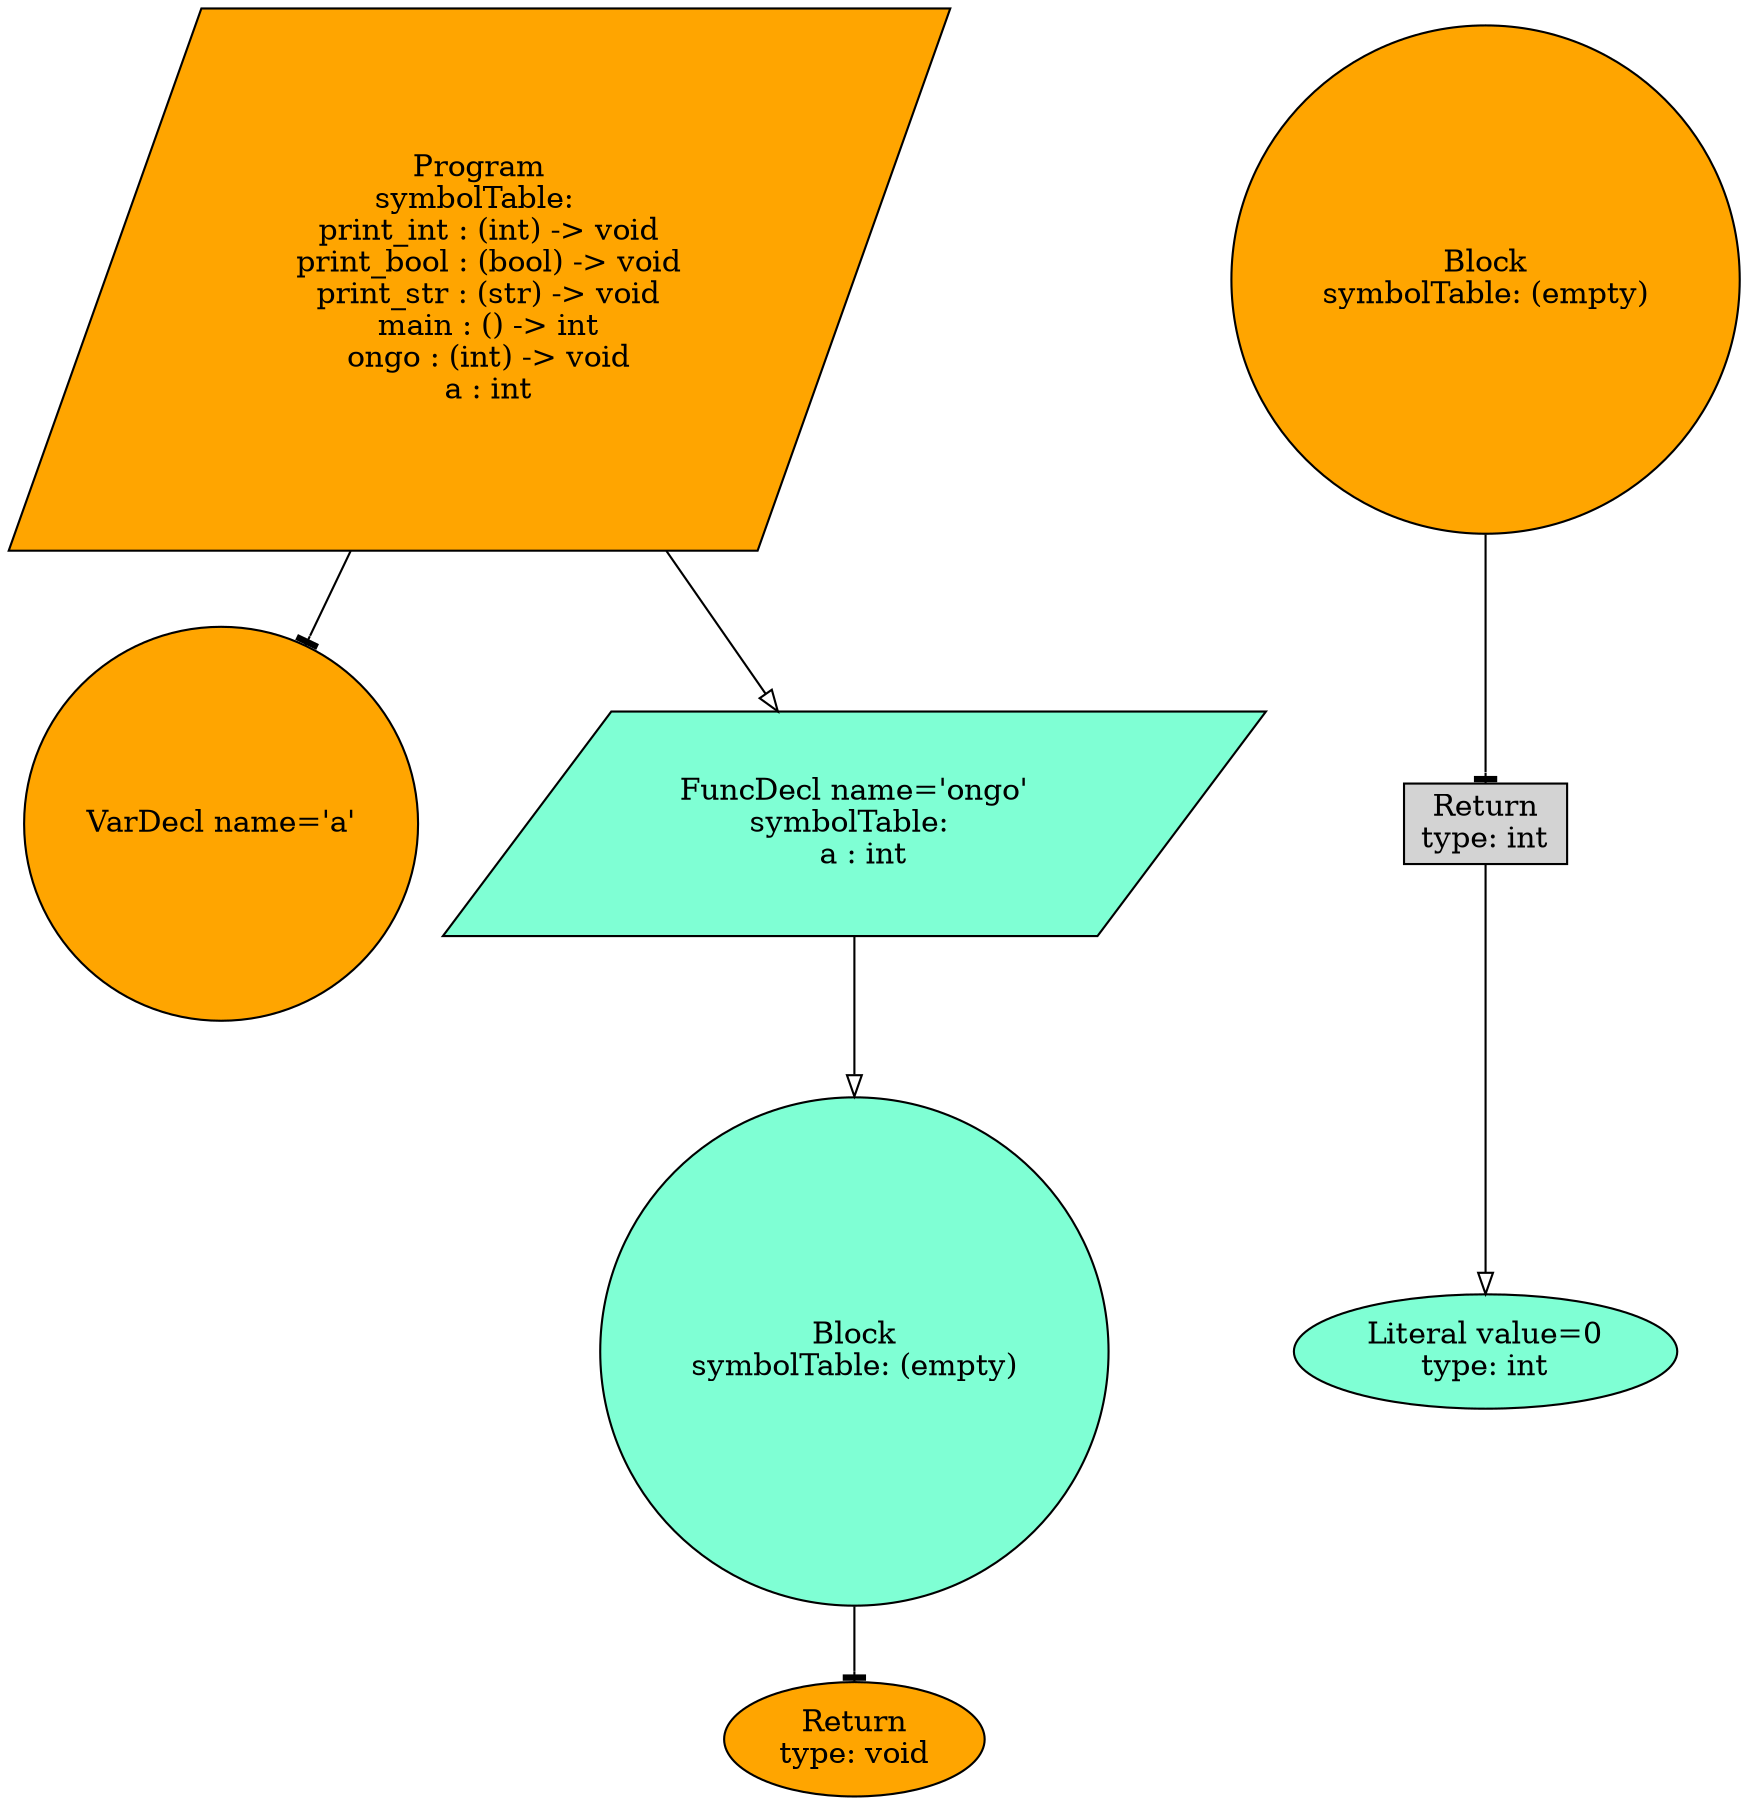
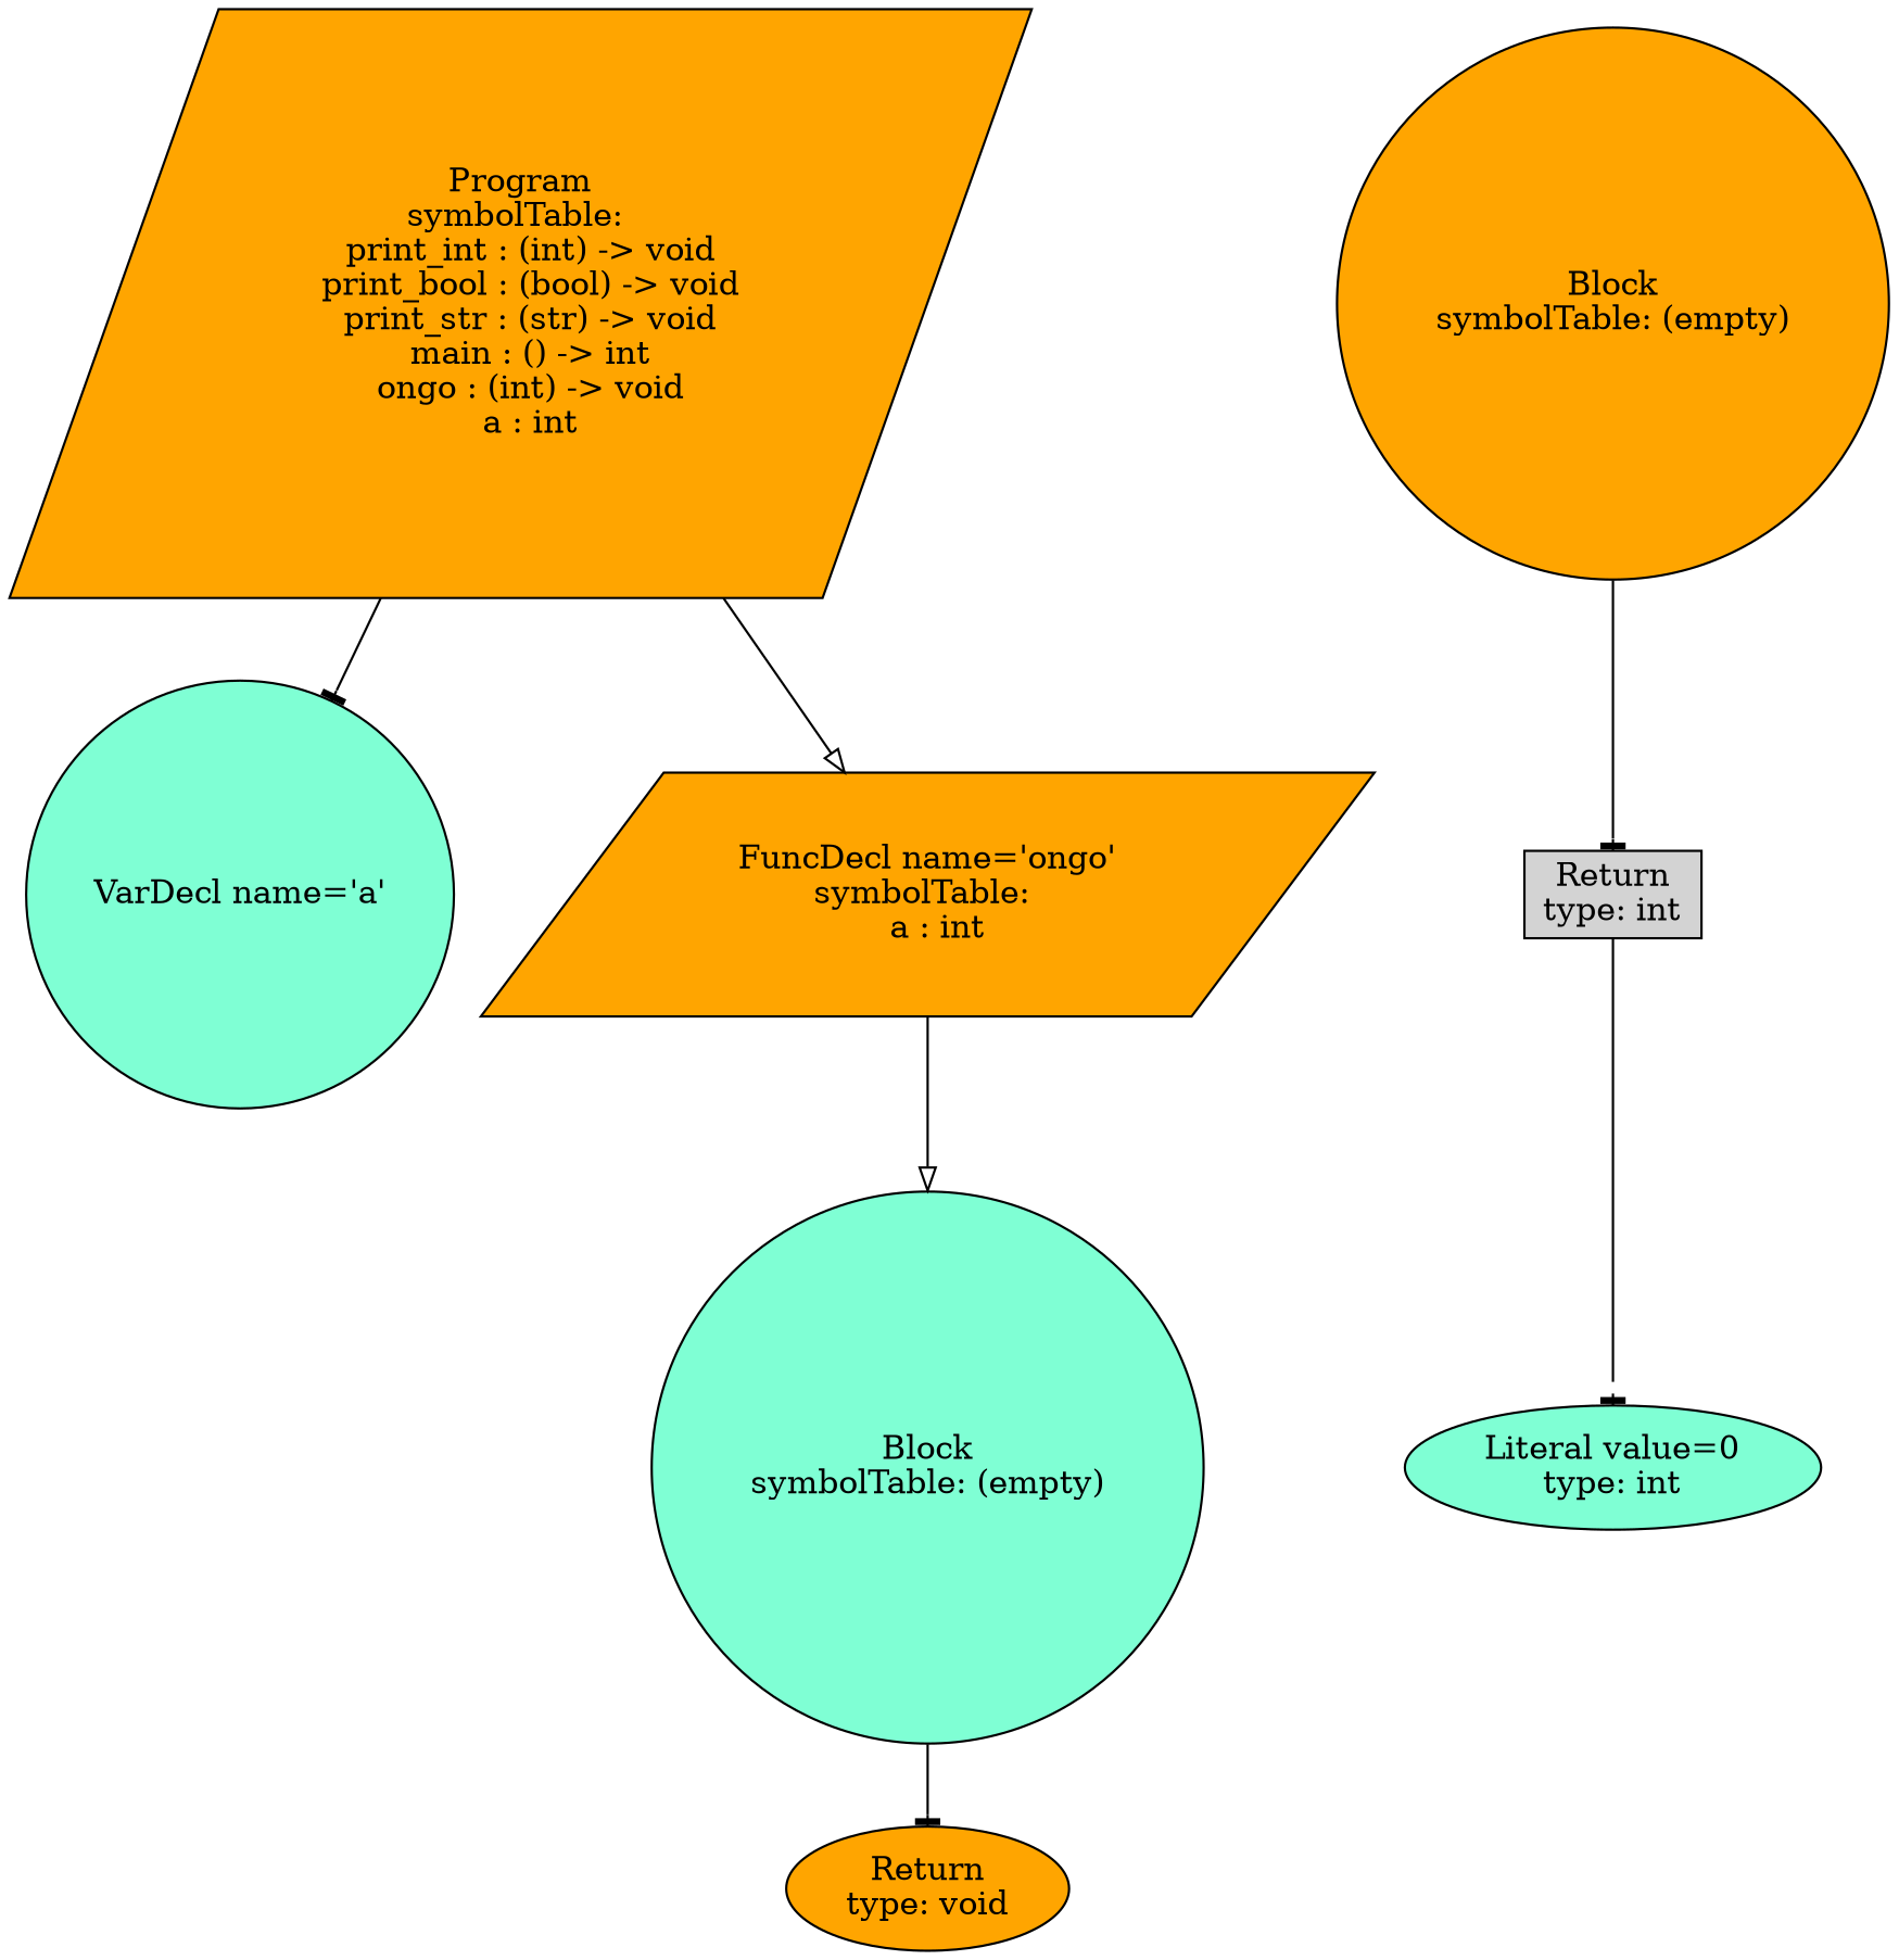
  digraph {
    node [fillcolor=orange shape=circle style=filled]
    edge [arrowhead=onormal]
-   n1 [label="VarDecl name='a'"]
+   n1 [fillcolor=aquamarine label="VarDecl name='a'"]
    n2 [fillcolor=aquamarine label="Literal value=0\ntype: int" shape=ellipse]
    n3 [fillcolor=lightgrey label="Return\ntype: int" shape=box]
    n4 [label="Block\nsymbolTable: (empty)"]
    n5 [label="Return\ntype: void" shape=ellipse]
    n6 [fillcolor=aquamarine label="Block\nsymbolTable: (empty)"]
-   n7 [fillcolor=aquamarine label="FuncDecl name='ongo'\nsymbolTable: \n  a : int" shape=parallelogram]
+   n7 [label="FuncDecl name='ongo'\nsymbolTable: \n  a : int" shape=parallelogram]
    n8 [label="Program\nsymbolTable: \n  print_int : (int) -> void\n  print_bool : (bool) -> void\n  print_str : (str) -> void\n  main : () -> int\n  ongo : (int) -> void\n  a : int" shape=parallelogram]
-   n3 -> n2
+   n3 -> n2 [arrowhead=tee]
    n4 -> n3 [arrowhead=tee]
    n6 -> n5 [arrowhead=tee]
    n7 -> n6
    n8 -> n1 [arrowhead=tee]
    n8 -> n7
  }
